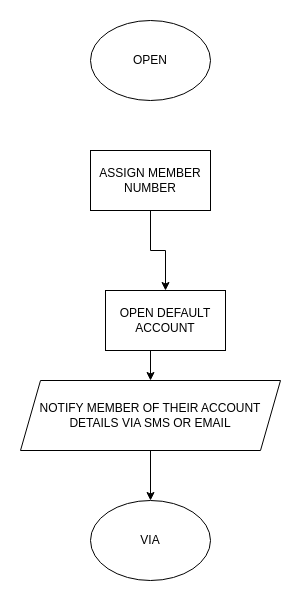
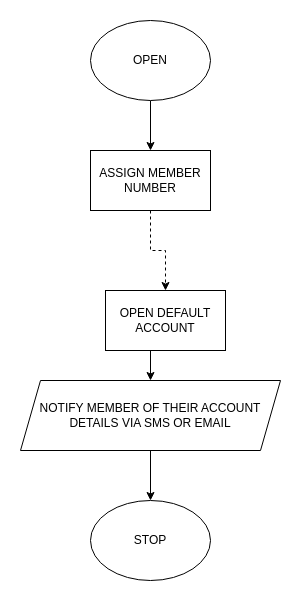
  <mxCell id="0" />
  <mxCell id="1" parent="0" />
+ <mxCell id="2" style="edgeStyle=orthogonalEdgeStyle;rounded=0;orthogonalLoop=1;jettySize=auto;html=1;exitX=0.5;exitY=1;exitDx=0;exitDy=0;entryX=0.5;entryY=0;entryDx=0;entryDy=0;" edge="1" parent="1" source="3" target="5"><mxGeometry relative="1" as="geometry" /></mxCell>
  <mxCell id="3" value="OPEN" style="ellipse;whiteSpace=wrap;html=1;" vertex="1" parent="1"><mxGeometry x="90" y="20" width="120" height="80" as="geometry" /></mxCell>
- <mxCell id="4" style="edgeStyle=orthogonalEdgeStyle;rounded=0;orthogonalLoop=1;jettySize=auto;html=1;exitX=0.5;exitY=1;exitDx=0;exitDy=0;entryX=0.5;entryY=0;entryDx=0;entryDy=0;" edge="1" parent="1" source="5" target="7"><mxGeometry relative="1" as="geometry" /></mxCell>
+ <mxCell id="4" style="edgeStyle=orthogonalEdgeStyle;rounded=0;orthogonalLoop=1;jettySize=auto;html=1;exitX=0.5;exitY=1;exitDx=0;exitDy=0;entryX=0.5;entryY=0;entryDx=0;entryDy=0;dashed=1;" edge="1" parent="1" source="5" target="7"><mxGeometry relative="1" as="geometry" /></mxCell>
  <mxCell id="5" value="ASSIGN MEMBER NUMBER" style="rounded=0;whiteSpace=wrap;html=1;" vertex="1" parent="1"><mxGeometry x="90" y="150" width="120" height="60" as="geometry" /></mxCell>
  <mxCell id="6" style="edgeStyle=orthogonalEdgeStyle;rounded=0;orthogonalLoop=1;jettySize=auto;html=1;exitX=0.5;exitY=1;exitDx=0;exitDy=0;entryX=0.5;entryY=0;entryDx=0;entryDy=0;" edge="1" parent="1" source="7" target="9"><mxGeometry relative="1" as="geometry" /></mxCell>
  <mxCell id="7" value="OPEN DEFAULT ACCOUNT" style="rounded=0;whiteSpace=wrap;html=1;" vertex="1" parent="1"><mxGeometry x="105" y="290" width="120" height="60" as="geometry" /></mxCell>
  <mxCell id="8" style="edgeStyle=orthogonalEdgeStyle;rounded=0;orthogonalLoop=1;jettySize=auto;html=1;exitX=0.5;exitY=1;exitDx=0;exitDy=0;entryX=0.5;entryY=0;entryDx=0;entryDy=0;" edge="1" parent="1" source="9" target="10"><mxGeometry relative="1" as="geometry" /></mxCell>
  <mxCell id="9" value="NOTIFY MEMBER OF THEIR ACCOUNT DETAILS VIA SMS OR EMAIL" style="shape=parallelogram;perimeter=parallelogramPerimeter;whiteSpace=wrap;html=1;fixedSize=1;" vertex="1" parent="1"><mxGeometry x="20" y="380" width="260" height="70" as="geometry" /></mxCell>
- <mxCell id="10" value="VIA" style="ellipse;whiteSpace=wrap;html=1;" vertex="1" parent="1"><mxGeometry x="90" y="500" width="120" height="80" as="geometry" /></mxCell>
+ <mxCell id="10" value="STOP" style="ellipse;whiteSpace=wrap;html=1;" vertex="1" parent="1"><mxGeometry x="90" y="500" width="120" height="80" as="geometry" /></mxCell>
